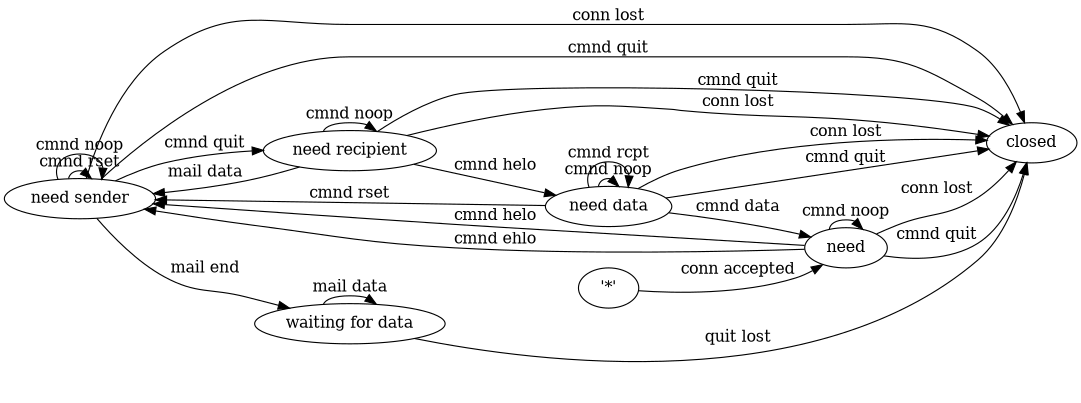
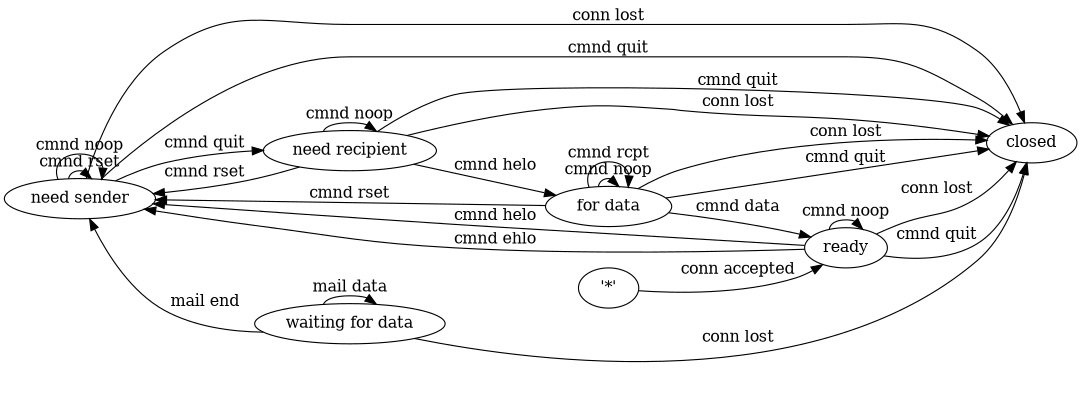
  digraph {
    defaultdist=0.1
    nodesep=0.1
    rankdir=LR
    ranksep=0.1
    "need sender"
    closed
    "need recipient"
-   "need data"
-   ready [label=need]
+   "need data" [label="for data"]
+   ready
    "waiting for data"
    "'*'"
    "need sender" -> "need sender" [label="cmnd rset"]
    "need sender" -> "need sender" [label="cmnd noop"]
    "need sender" -> closed [label="conn lost"]
    "need sender" -> closed [label="cmnd quit"]
    "need sender" -> "need recipient" [label="cmnd quit"]
-   "need recipient" -> "need sender" [label="mail data"]
+   "need recipient" -> "need sender" [label="cmnd rset"]
    "need recipient" -> closed [label="cmnd quit"]
    "need recipient" -> closed [label="conn lost"]
    "need recipient" -> "need recipient" [label="cmnd noop"]
    "need recipient" -> "need data" [label="cmnd helo"]
    "need data" -> "need sender" [label="cmnd rset"]
    "need data" -> closed [label="conn lost"]
    "need data" -> closed [label="cmnd quit"]
    "need data" -> "need data" [label="cmnd noop"]
    "need data" -> "need data" [label="cmnd rcpt"]
    "need data" -> ready [label="cmnd data"]
    ready -> "need sender" [label="cmnd helo"]
    ready -> "need sender" [label="cmnd ehlo"]
    ready -> closed [label="conn lost"]
    ready -> closed [label="cmnd quit"]
    ready -> ready [label="cmnd noop"]
-   "need sender" -> "waiting for data" [label="mail end"]
-   "waiting for data" -> closed [label="quit lost"]
+   "waiting for data" -> "need sender" [label="mail end"]
+   "waiting for data" -> closed [label="conn lost"]
    "waiting for data" -> "waiting for data" [label="mail data"]
    "'*'" -> ready [label="conn accepted"]
  }
